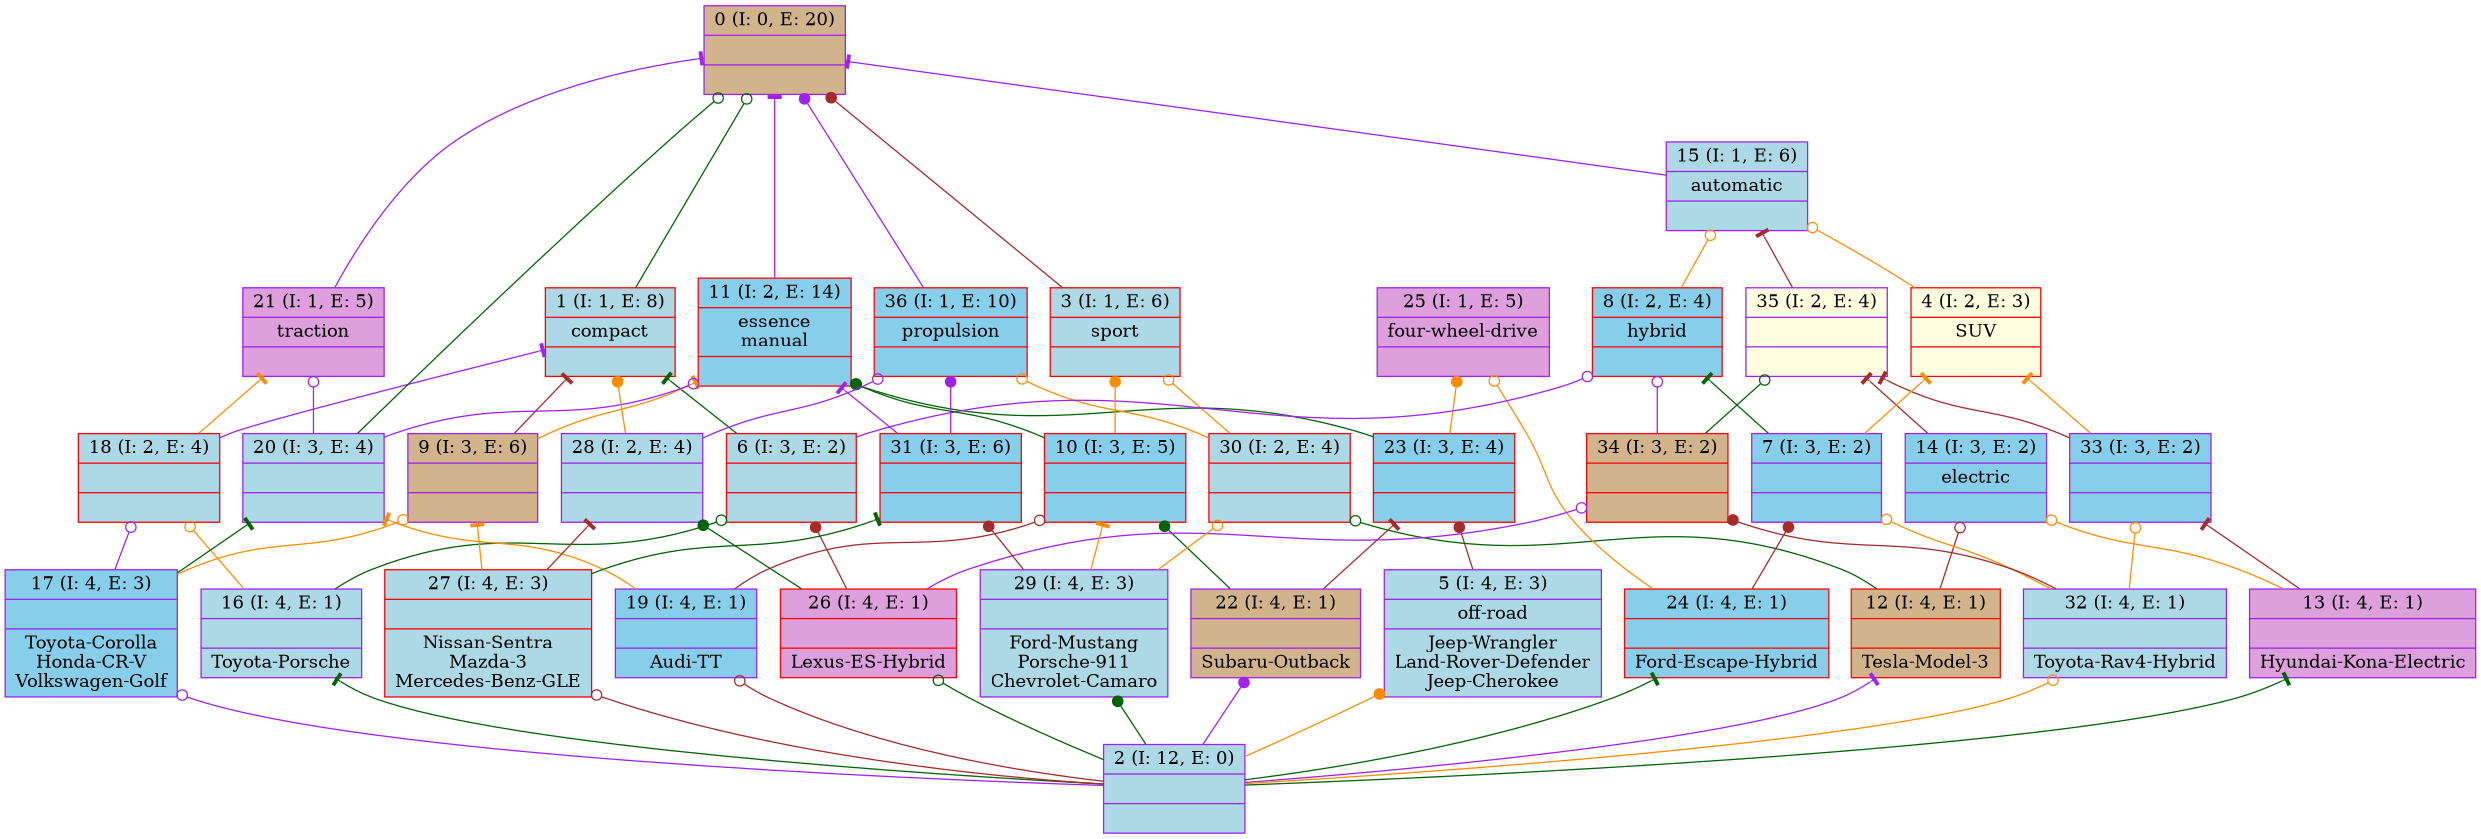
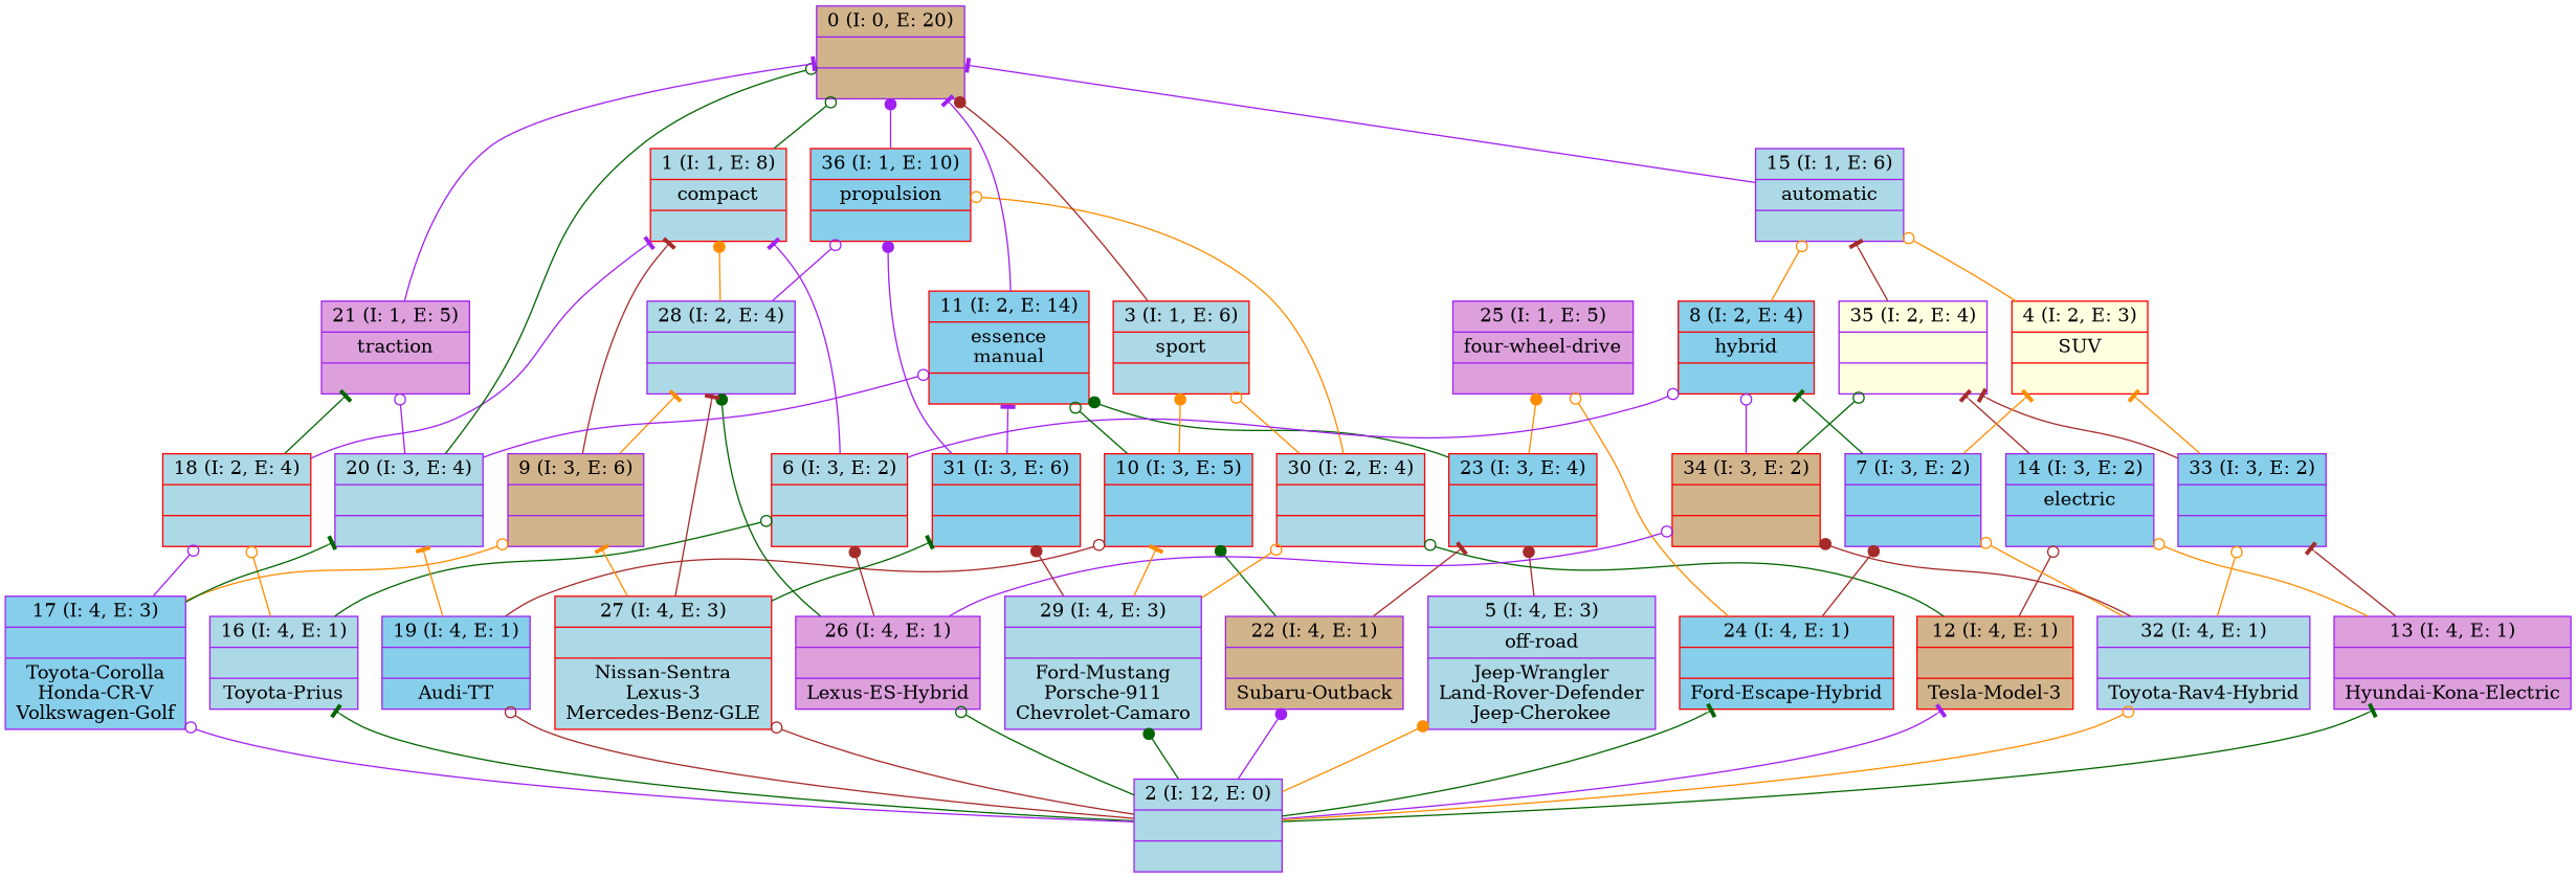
  digraph {
    fontname="DejaVu Serif"
    rankdir=BT
    node [color=purple fillcolor=lightblue fontname="DejaVu Serif" shape=record style=filled]
    edge [arrowhead=odot color=darkorange fontname="DejaVu Serif"]
    n1 [fillcolor=tan label="{0 (I: 0, E: 20)||}"]
    n2 [color=red label="{1 (I: 1, E: 8)|compact\n|}"]
    n3 [label="{2 (I: 12, E: 0)||}"]
    n4 [label="{5 (I: 4, E: 3)|off-road\n|Jeep-Wrangler\nLand-Rover-Defender\nJeep-Cherokee\n}"]
    n5 [color=red fillcolor=tan label="{12 (I: 4, E: 1)||Tesla-Model-3\n}"]
    n6 [fillcolor=plum label="{13 (I: 4, E: 1)||Hyundai-Kona-Electric\n}"]
-   n7 [label="{16 (I: 4, E: 1)||Toyota-Porsche\n}"]
+   n7 [label="{16 (I: 4, E: 1)||Toyota-Prius\n}"]
    n8 [fillcolor=skyblue label="{17 (I: 4, E: 3)||Toyota-Corolla\nHonda-CR-V\nVolkswagen-Golf\n}"]
    n9 [fillcolor=skyblue label="{19 (I: 4, E: 1)||Audi-TT\n}"]
    n10 [fillcolor=tan label="{22 (I: 4, E: 1)||Subaru-Outback\n}"]
    n11 [color=red fillcolor=skyblue label="{24 (I: 4, E: 1)||Ford-Escape-Hybrid\n}"]
-   n12 [color=red fillcolor=plum label="{26 (I: 4, E: 1)||Lexus-ES-Hybrid\n}"]
-   n13 [color=red label="{27 (I: 4, E: 3)||Nissan-Sentra\nMazda-3\nMercedes-Benz-GLE\n}"]
+   n12 [fillcolor=plum label="{26 (I: 4, E: 1)||Lexus-ES-Hybrid\n}"]
+   n13 [color=red label="{27 (I: 4, E: 3)||Nissan-Sentra\nLexus-3\nMercedes-Benz-GLE\n}"]
    n14 [label="{29 (I: 4, E: 3)||Ford-Mustang\nPorsche-911\nChevrolet-Camaro\n}"]
    n15 [label="{32 (I: 4, E: 1)||Toyota-Rav4-Hybrid\n}"]
    n16 [color=red fillcolor=skyblue label="{23 (I: 3, E: 4)||}"]
    n17 [fillcolor=skyblue label="{14 (I: 3, E: 2)|electric\n|}"]
    n18 [color=red label="{30 (I: 2, E: 4)||}"]
    n19 [fillcolor=skyblue label="{33 (I: 3, E: 2)||}"]
    n20 [color=red label="{6 (I: 3, E: 2)||}"]
    n21 [color=red label="{18 (I: 2, E: 4)||}"]
    n22 [fillcolor=tan label="{9 (I: 3, E: 6)||}"]
    n23 [label="{20 (I: 3, E: 4)||}"]
    n24 [color=red fillcolor=skyblue label="{10 (I: 3, E: 5)||}"]
    n25 [fillcolor=skyblue label="{7 (I: 3, E: 2)||}"]
    n26 [fillcolor=plum label="{25 (I: 1, E: 5)|four-wheel-drive\n|}"]
    n27 [label="{28 (I: 2, E: 4)||}"]
    n28 [color=red fillcolor=tan label="{34 (I: 3, E: 2)||}"]
    n29 [color=red fillcolor=skyblue label="{31 (I: 3, E: 6)||}"]
    n30 [color=red label="{3 (I: 1, E: 6)|sport\n|}"]
    n31 [color=red fillcolor=lightyellow label="{4 (I: 2, E: 3)|SUV\n|}"]
    n32 [label="{15 (I: 1, E: 6)|automatic\n|}"]
    n33 [color=red fillcolor=skyblue label="{11 (I: 2, E: 14)|essence\nmanual\n|}"]
    n34 [color=red fillcolor=skyblue label="{8 (I: 2, E: 4)|hybrid\n|}"]
    n35 [fillcolor=lightyellow label="{35 (I: 2, E: 4)||}"]
    n36 [color=red fillcolor=skyblue label="{36 (I: 1, E: 10)|propulsion\n|}"]
    n37 [fillcolor=plum label="{21 (I: 1, E: 5)|traction\n|}"]
    n2 -> n1 [color=darkgreen]
    n3 -> n4 [arrowhead=dot]
    n3 -> n5 [arrowhead=tee color=purple]
    n3 -> n6 [arrowhead=tee color=darkgreen]
    n3 -> n7 [arrowhead=tee color=darkgreen]
    n3 -> n8 [color=purple]
    n3 -> n9 [color=brown]
    n3 -> n10 [arrowhead=dot color=purple]
    n3 -> n11 [arrowhead=tee color=darkgreen]
    n3 -> n12 [color=darkgreen]
    n3 -> n13 [color=brown]
    n3 -> n14 [arrowhead=dot color=darkgreen]
    n3 -> n15
    n4 -> n16 [arrowhead=dot color=brown]
    n5 -> n17 [color=brown]
    n5 -> n18 [color=darkgreen]
    n6 -> n17
    n6 -> n19 [arrowhead=tee color=brown]
    n7 -> n20 [color=darkgreen]
    n7 -> n21
    n8 -> n21 [color=purple]
    n8 -> n22
    n8 -> n23 [arrowhead=tee color=darkgreen]
    n9 -> n23 [arrowhead=tee]
    n9 -> n24 [color=brown]
    n10 -> n16 [arrowhead=tee color=brown]
    n10 -> n24 [arrowhead=dot color=darkgreen]
    n11 -> n25 [arrowhead=dot color=brown]
    n11 -> n26
    n12 -> n20 [arrowhead=dot color=brown]
    n12 -> n27 [arrowhead=dot color=darkgreen]
    n12 -> n28 [color=purple]
    n13 -> n22 [arrowhead=tee]
    n13 -> n27 [arrowhead=tee color=brown]
    n13 -> n29 [arrowhead=tee color=darkgreen]
    n14 -> n18
    n14 -> n24 [arrowhead=tee]
    n14 -> n29 [arrowhead=dot color=brown]
    n15 -> n19
    n15 -> n25
    n15 -> n28 [arrowhead=dot color=brown]
    n16 -> n26 [arrowhead=dot]
    n16 -> n33 [arrowhead=dot color=darkgreen]
    n17 -> n35 [arrowhead=tee color=brown]
    n18 -> n30
    n18 -> n36
    n19 -> n31 [arrowhead=tee]
    n19 -> n35 [arrowhead=tee color=brown]
-   n20 -> n2 [arrowhead=tee color=darkgreen]
+   n20 -> n2 [arrowhead=tee color=purple]
    n20 -> n34 [color=purple]
    n21 -> n2 [arrowhead=tee color=purple]
-   n21 -> n37 [arrowhead=tee]
+   n21 -> n37 [arrowhead=tee color=darkgreen]
    n22 -> n2 [arrowhead=tee color=brown]
-   n22 -> n33 [arrowhead=tee]
+   n22 -> n27 [arrowhead=tee]
    n23 -> n1 [color=darkgreen]
    n23 -> n33 [color=purple]
    n23 -> n37 [color=purple]
    n24 -> n30 [arrowhead=dot]
    n24 -> n33 [color=darkgreen]
    n25 -> n31 [arrowhead=tee]
    n25 -> n34 [arrowhead=tee color=darkgreen]
    n27 -> n2 [arrowhead=dot]
    n27 -> n36 [color=purple]
    n28 -> n34 [color=purple]
    n28 -> n35 [color=darkgreen]
    n29 -> n33 [arrowhead=tee color=purple]
    n29 -> n36 [arrowhead=dot color=purple]
    n30 -> n1 [arrowhead=dot color=brown]
    n31 -> n32
    n32 -> n1 [arrowhead=tee color=purple]
    n33 -> n1 [arrowhead=tee color=purple]
    n34 -> n32
    n35 -> n32 [arrowhead=tee color=brown]
    n36 -> n1 [arrowhead=dot color=purple]
    n37 -> n1 [arrowhead=tee color=purple]
  }
